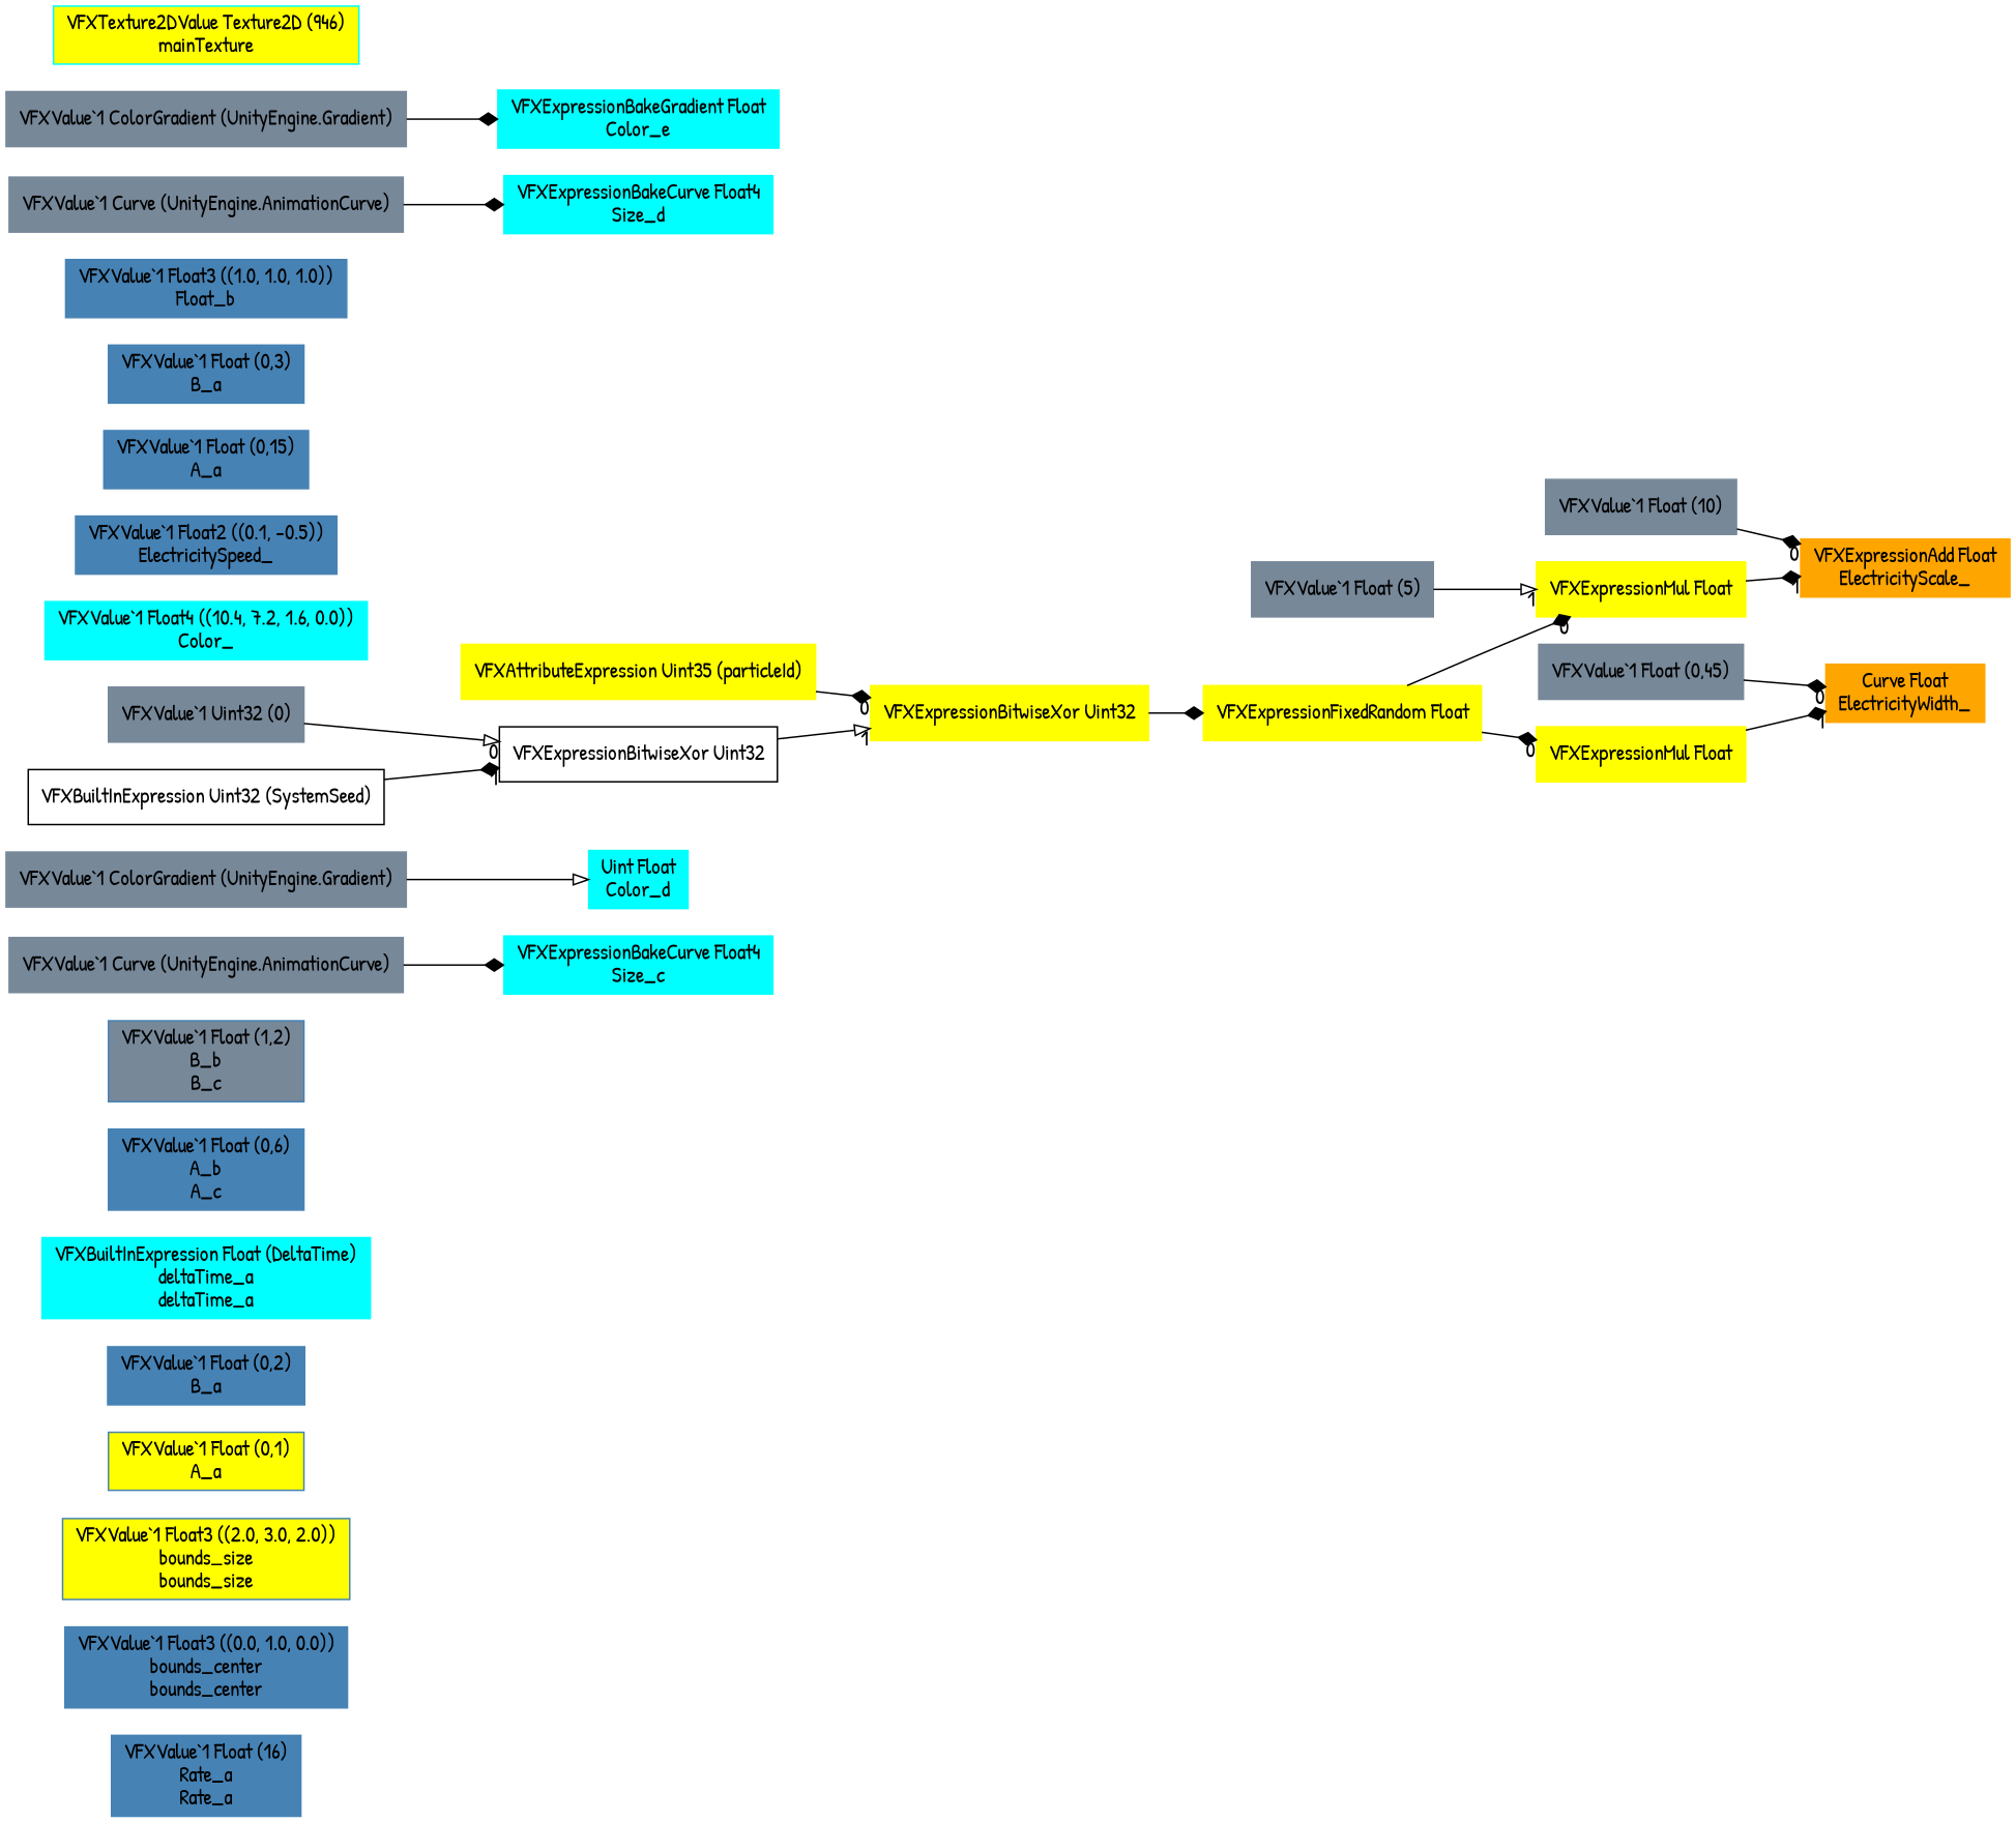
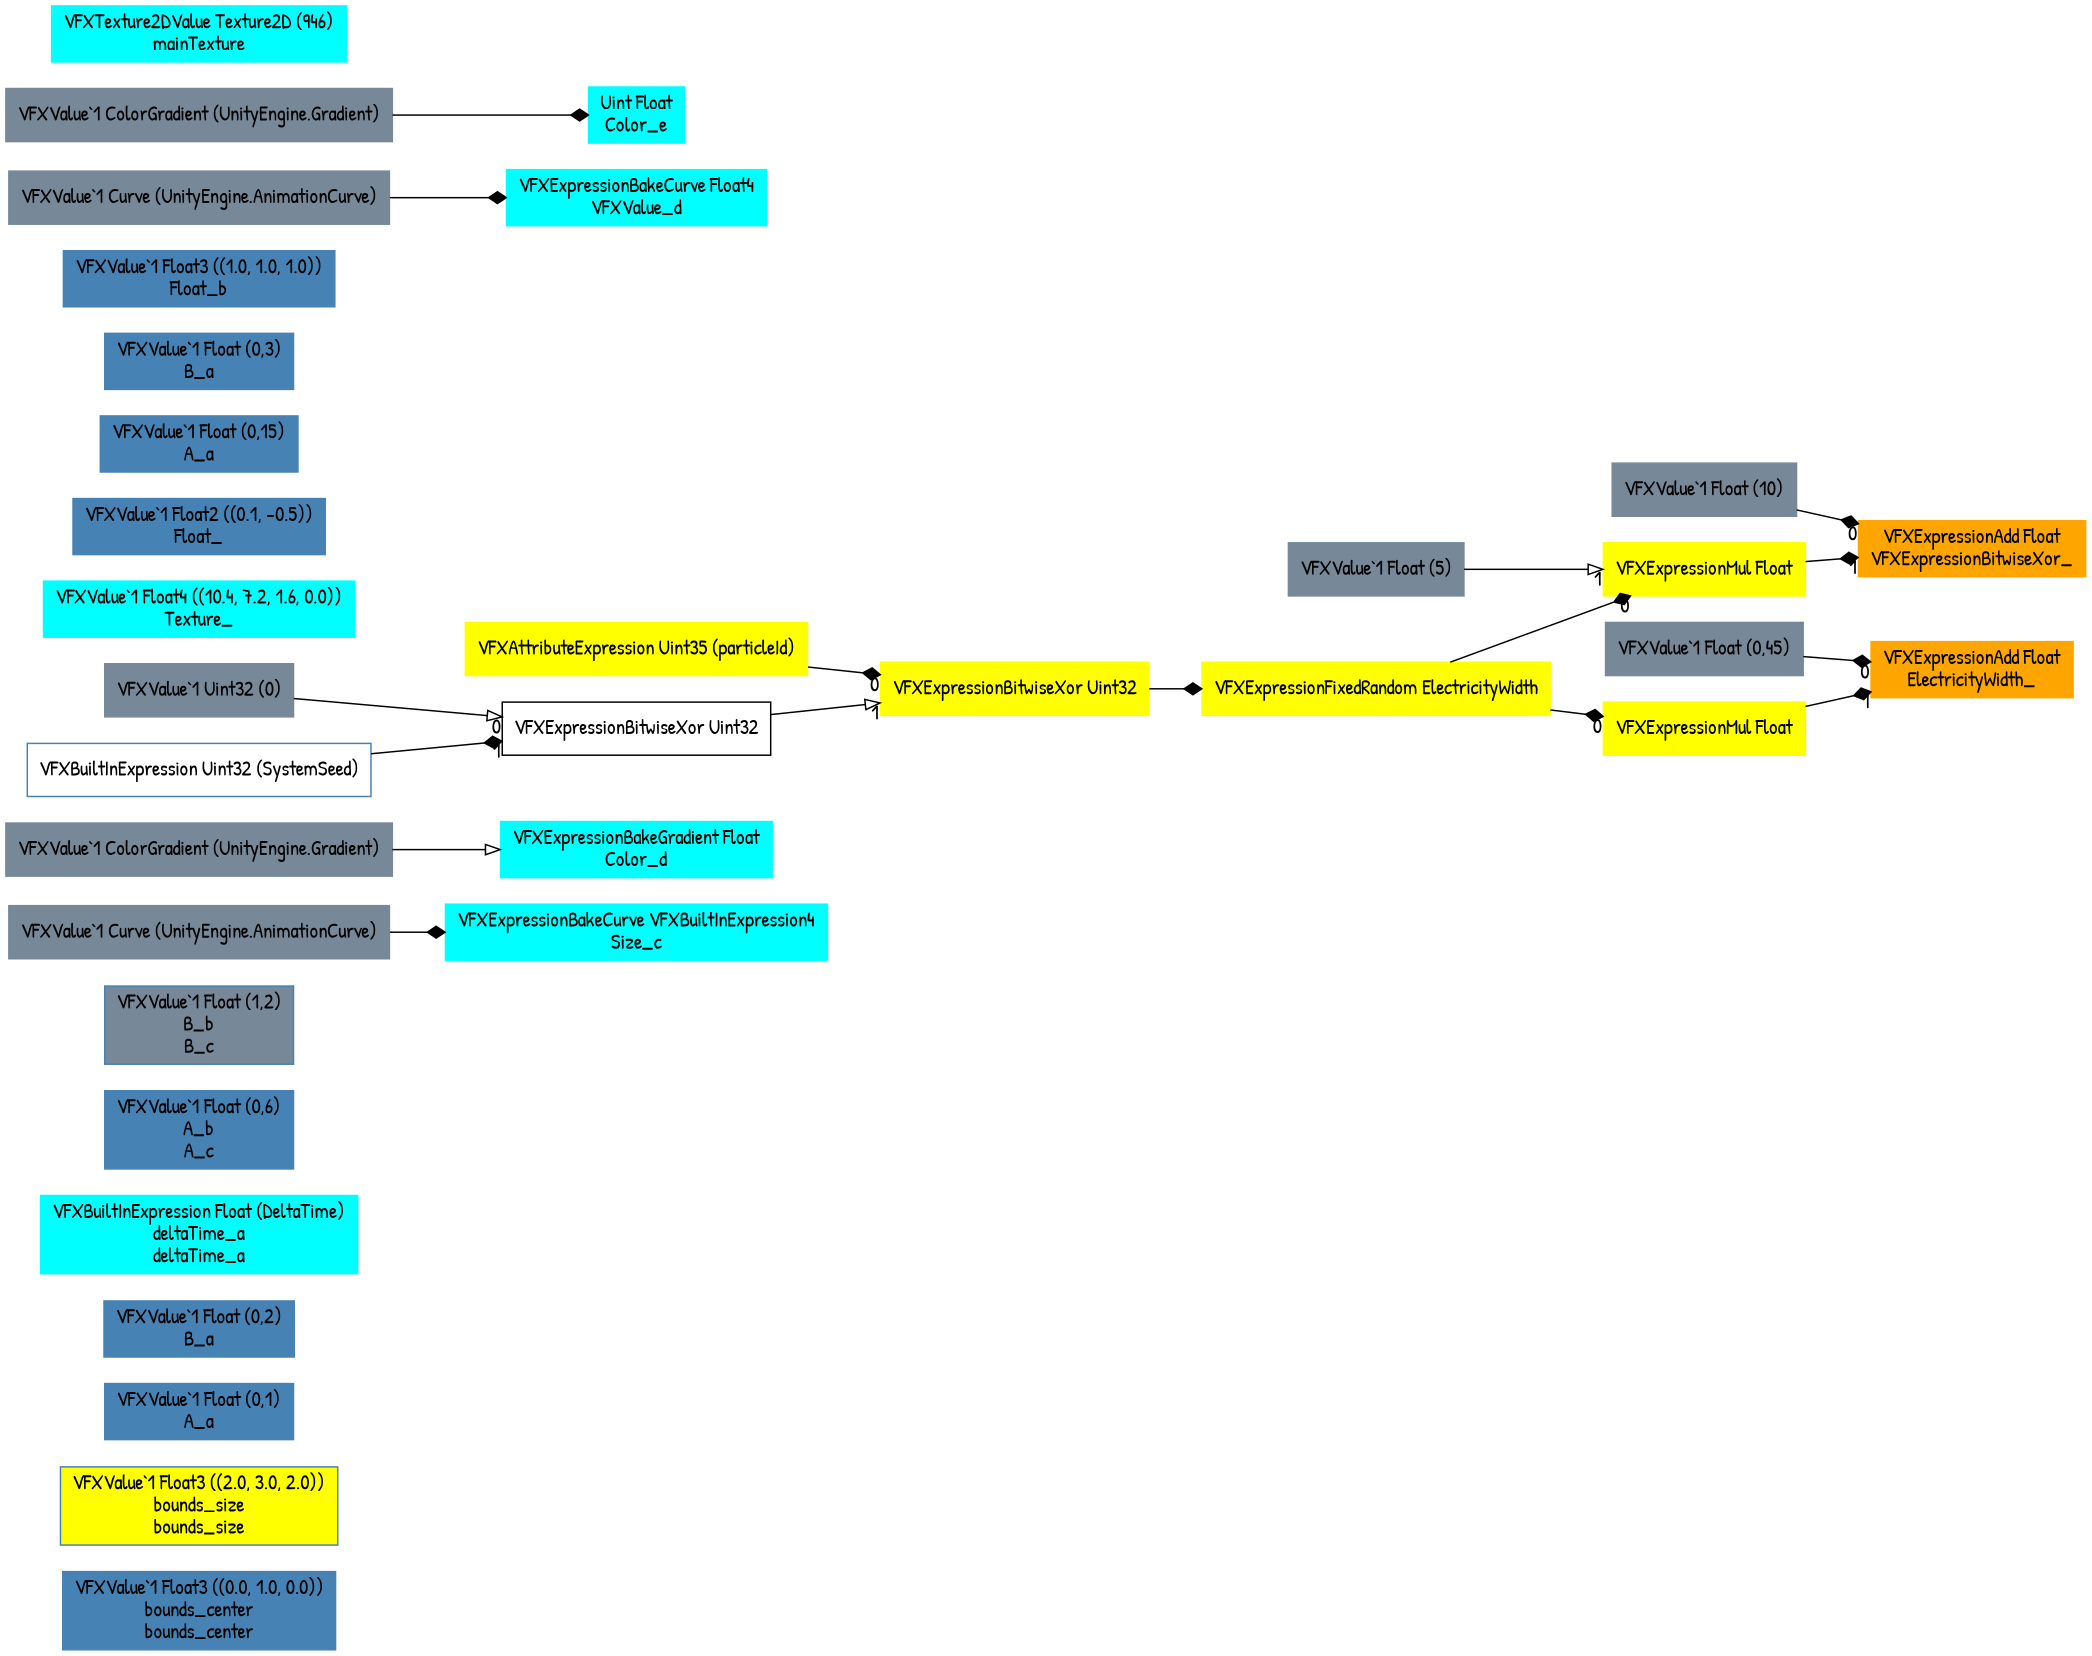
  digraph {
    fontname="Patrick Hand"
    rankdir=LR
    node [color=steelblue fontname="Patrick Hand" shape=box style=filled]
    edge [arrowhead=diamond fontname="Patrick Hand" headlabel=0]
-   n1 [label="VFXValue`1 Float (16)\nRate_a\nRate_a"]
    n2 [label="VFXValue`1 Float3 ((0.0, 1.0, 0.0))\nbounds_center\nbounds_center"]
    n3 [fillcolor=yellow label="VFXValue`1 Float3 ((2.0, 3.0, 2.0))\nbounds_size\nbounds_size"]
-   n4 [label="VFXValue`1 Float (0,1)\nA_a" fillcolor=yellow]
+   n4 [label="VFXValue`1 Float (0,1)\nA_a"]
    n5 [label="VFXValue`1 Float (0,2)\nB_a"]
    n6 [color=cyan label="VFXBuiltInExpression Float (DeltaTime)\ndeltaTime_a\ndeltaTime_a"]
    n7 [label="VFXValue`1 Float (0,6)\nA_b\nA_c"]
    n8 [fillcolor=lightslategray label="VFXValue`1 Float (1,2)\nB_b\nB_c"]
-   n9 [color=cyan label="VFXExpressionBakeCurve Float4\nSize_c"]
+   n9 [color=cyan label="VFXExpressionBakeCurve VFXBuiltInExpression4\nSize_c"]
    n10 [color=lightslategray label="VFXValue`1 Curve (UnityEngine.AnimationCurve)"]
-   n11 [color=cyan label="Uint Float\nColor_d"]
+   n11 [color=cyan label="VFXExpressionBakeGradient Float\nColor_d"]
    n12 [color=lightslategray label="VFXValue`1 ColorGradient (UnityEngine.Gradient)"]
-   n13 [color=orange label="VFXExpressionAdd Float\nElectricityScale_"]
+   n13 [color=orange label="VFXExpressionAdd Float\nVFXExpressionBitwiseXor_"]
    n14 [color=lightslategray label="VFXValue`1 Float (10)"]
    n15 [color=yellow label="VFXExpressionMul Float"]
-   n16 [color=yellow label="VFXExpressionFixedRandom Float"]
+   n16 [color=yellow label="VFXExpressionFixedRandom ElectricityWidth"]
    n17 [color=yellow label="VFXExpressionMul Float"]
-   n18 [color=orange label="Curve Float\nElectricityWidth_"]
+   n18 [color=orange label="VFXExpressionAdd Float\nElectricityWidth_"]
    n19 [color=yellow label="VFXExpressionBitwiseXor Uint32"]
    n20 [color=yellow label="VFXAttributeExpression Uint35 (particleId)"]
    n21 [label="VFXExpressionBitwiseXor Uint32" color="" style=""]
    n22 [color=lightslategray label="VFXValue`1 Uint32 (0)"]
-   n23 [label="VFXBuiltInExpression Uint32 (SystemSeed)" color="" style=""]
+   n23 [label="VFXBuiltInExpression Uint32 (SystemSeed)" style=""]
    n24 [color=lightslategray label="VFXValue`1 Float (5)"]
-   n25 [color=cyan label="VFXValue`1 Float4 ((10.4, 7.2, 1.6, 0.0))\nColor_"]
+   n25 [color=cyan label="VFXValue`1 Float4 ((10.4, 7.2, 1.6, 0.0))\nTexture_"]
    n26 [color=lightslategray label="VFXValue`1 Float (0,45)"]
-   n27 [label="VFXValue`1 Float2 ((0.1, -0.5))\nElectricitySpeed_"]
+   n27 [label="VFXValue`1 Float2 ((0.1, -0.5))\nFloat_"]
    n28 [label="VFXValue`1 Float (0,15)\nA_a"]
    n29 [label="VFXValue`1 Float (0,3)\nB_a"]
    n30 [label="VFXValue`1 Float3 ((1.0, 1.0, 1.0))\nFloat_b"]
-   n31 [color=cyan label="VFXExpressionBakeCurve Float4\nSize_d"]
+   n31 [color=cyan label="VFXExpressionBakeCurve Float4\nVFXValue_d"]
    n32 [color=lightslategray label="VFXValue`1 Curve (UnityEngine.AnimationCurve)"]
-   n33 [color=cyan label="VFXExpressionBakeGradient Float\nColor_e"]
+   n33 [color=cyan label="Uint Float\nColor_e"]
    n34 [color=lightslategray label="VFXValue`1 ColorGradient (UnityEngine.Gradient)"]
-   n35 [color=cyan label="VFXTexture2DValue Texture2D (946)\nmainTexture" fillcolor=yellow]
+   n35 [color=cyan label="VFXTexture2DValue Texture2D (946)\nmainTexture"]
    n10 -> n9 [headlabel=""]
    n12 -> n11 [arrowhead=onormal headlabel=""]
    n14 -> n13
    n15 -> n13 [headlabel=1]
    n16 -> n15
    n16 -> n17
    n17 -> n18 [headlabel=1]
    n19 -> n16 [headlabel=""]
    n20 -> n19
    n21 -> n19 [arrowhead=onormal headlabel=1]
    n22 -> n21 [arrowhead=onormal]
    n23 -> n21 [headlabel=1]
    n24 -> n15 [arrowhead=onormal headlabel=1]
    n26 -> n18
    n32 -> n31 [headlabel=""]
    n34 -> n33 [headlabel=""]
  }
